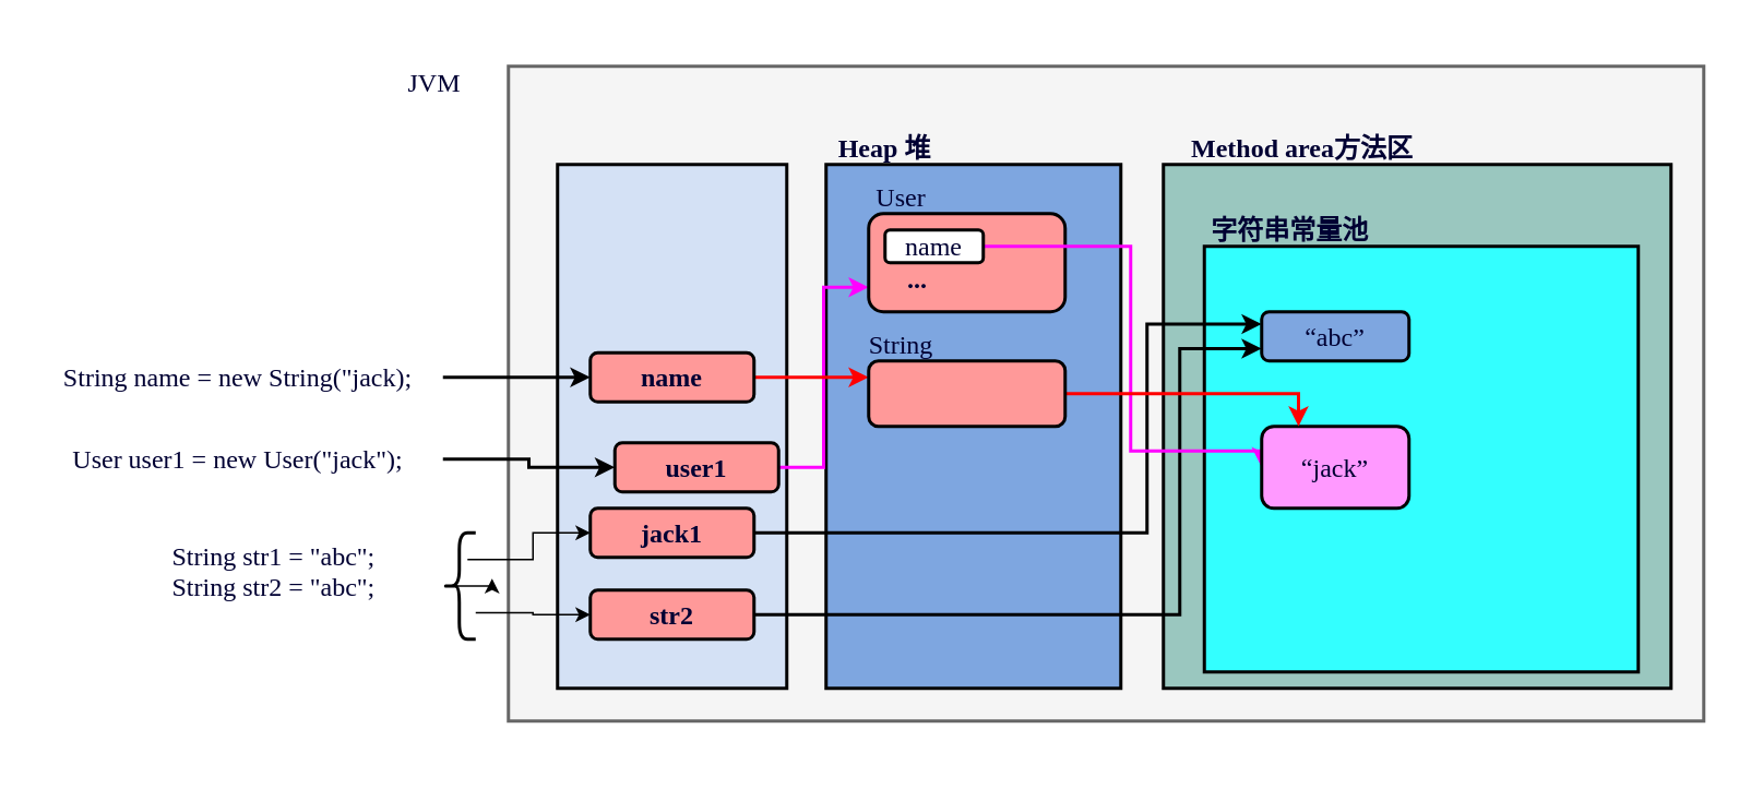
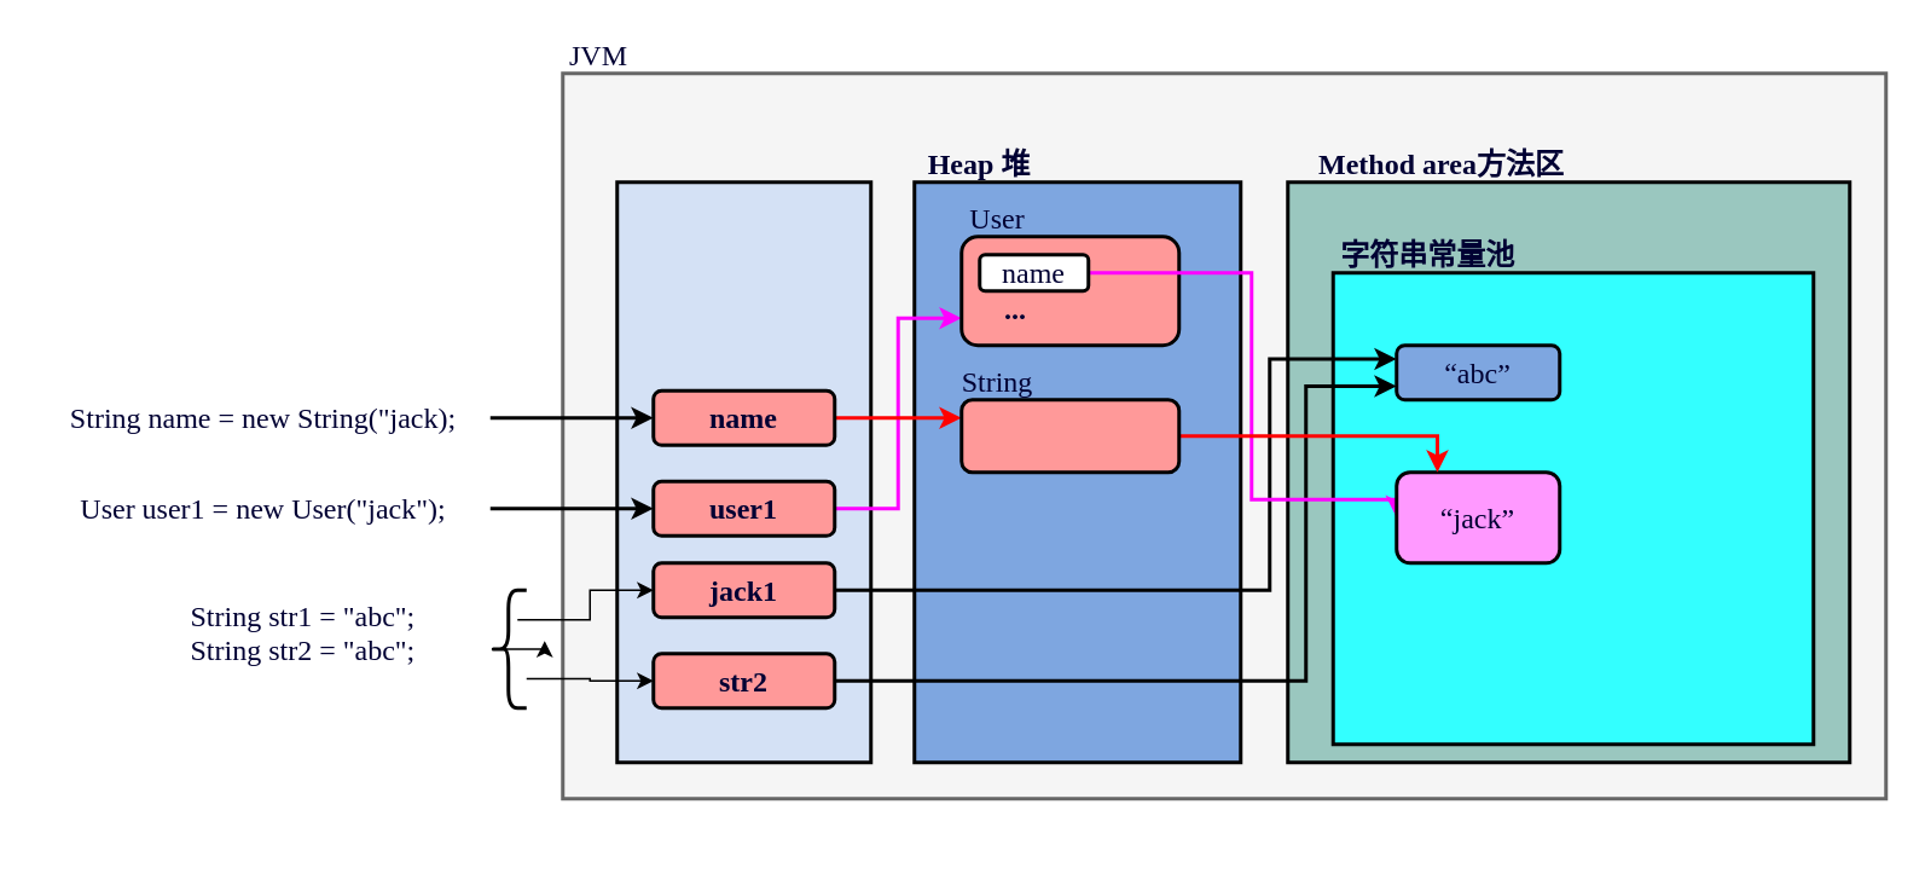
  <mxCell id="0" />
  <mxCell id="1" parent="0" />
  <mxCell id="2" value="" style="rounded=0;whiteSpace=wrap;html=1;fillColor=#f5f5f5;strokeColor=#666666;fontColor=#333333;strokeWidth=2;" vertex="1" parent="1"><mxGeometry x="310" y="40" width="730" height="400" as="geometry" /></mxCell>
  <mxCell id="3" value="" style="rounded=0;whiteSpace=wrap;html=1;strokeWidth=2;fillColor=#D4E1F5;" vertex="1" parent="1"><mxGeometry x="340" y="100" width="140" height="320" as="geometry" /></mxCell>
  <mxCell id="4" value="" style="rounded=0;whiteSpace=wrap;html=1;strokeWidth=2;fillColor=#9AC7BF;" vertex="1" parent="1"><mxGeometry x="710" y="100" width="310" height="320" as="geometry" /></mxCell>
  <mxCell id="5" value="" style="rounded=0;whiteSpace=wrap;html=1;strokeWidth=2;fillColor=#7EA6E0;" vertex="1" parent="1"><mxGeometry x="504" y="100" width="180" height="320" as="geometry" /></mxCell>
  <mxCell id="6" value="&lt;b&gt;Heap 堆&lt;/b&gt;" style="text;html=1;strokeColor=none;fillColor=none;align=center;verticalAlign=middle;whiteSpace=wrap;rounded=0;fontFamily=Comic Sans MS;fontSize=16;fontColor=#000033;" vertex="1" parent="1"><mxGeometry x="490" y="80" width="100" height="20" as="geometry" /></mxCell>
  <mxCell id="7" value="&lt;b&gt;Method area方法区&lt;/b&gt;" style="text;html=1;strokeColor=none;fillColor=none;align=center;verticalAlign=middle;whiteSpace=wrap;rounded=0;fontFamily=Comic Sans MS;fontSize=16;fontColor=#000033;" vertex="1" parent="1"><mxGeometry x="700" y="80" width="190" height="20" as="geometry" /></mxCell>
  <mxCell id="8" value="" style="rounded=0;whiteSpace=wrap;html=1;fontFamily=Comic Sans MS;fontSize=16;fontColor=#000033;fillColor=#33FFFF;gradientColor=none;perimeterSpacing=0;sketch=0;shadow=0;glass=0;strokeWidth=2;" vertex="1" parent="1"><mxGeometry x="735" y="150" width="265" height="260" as="geometry" /></mxCell>
  <mxCell id="9" value="字符串常量池" style="text;html=1;strokeColor=none;fillColor=none;align=center;verticalAlign=middle;whiteSpace=wrap;rounded=0;shadow=0;glass=0;sketch=0;fontFamily=Comic Sans MS;fontSize=16;fontColor=#000033;fontStyle=1" vertex="1" parent="1"><mxGeometry x="735" y="130" width="105" height="20" as="geometry" /></mxCell>
  <mxCell id="10" style="edgeStyle=orthogonalEdgeStyle;rounded=0;orthogonalLoop=1;jettySize=auto;html=1;exitX=1;exitY=0.5;exitDx=0;exitDy=0;entryX=0;entryY=0.25;entryDx=0;entryDy=0;fontFamily=Comic Sans MS;fontSize=16;fontColor=#000033;strokeWidth=2;" edge="1" parent="1" source="11" target="12"><mxGeometry relative="1" as="geometry"><Array as="points"><mxPoint x="700" y="325" /><mxPoint x="700" y="198" /></Array></mxGeometry></mxCell>
  <mxCell id="11" value="&lt;span&gt;jack1&lt;/span&gt;" style="rounded=1;whiteSpace=wrap;html=1;shadow=0;glass=0;sketch=0;fontFamily=Comic Sans MS;fontSize=16;fontColor=#000033;strokeWidth=2;fillColor=#FF9999;gradientColor=none;fontStyle=1" vertex="1" parent="1"><mxGeometry x="360" y="310" width="100" height="30" as="geometry" /></mxCell>
  <mxCell id="12" value="“abc”" style="rounded=1;whiteSpace=wrap;html=1;shadow=0;glass=0;sketch=0;fontFamily=Comic Sans MS;fontSize=16;fontColor=#000033;strokeWidth=2;fillColor=#7ea6e0;" vertex="1" parent="1"><mxGeometry x="770" y="190" width="90" height="30" as="geometry" /></mxCell>
  <mxCell id="13" style="edgeStyle=orthogonalEdgeStyle;rounded=0;orthogonalLoop=1;jettySize=auto;html=1;entryX=0;entryY=0.75;entryDx=0;entryDy=0;fontFamily=Comic Sans MS;fontSize=16;fontColor=#000033;strokeWidth=2;" edge="1" parent="1" source="14" target="12"><mxGeometry relative="1" as="geometry"><Array as="points"><mxPoint x="720" y="375" /><mxPoint x="720" y="213" /></Array></mxGeometry></mxCell>
  <mxCell id="14" value="&lt;span&gt;str2&lt;/span&gt;" style="rounded=1;whiteSpace=wrap;html=1;shadow=0;glass=0;sketch=0;fontFamily=Comic Sans MS;fontSize=16;fontColor=#000033;strokeWidth=2;fillColor=#FF9999;gradientColor=none;fontStyle=1" vertex="1" parent="1"><mxGeometry x="360" y="360" width="100" height="30" as="geometry" /></mxCell>
  <mxCell id="15" style="edgeStyle=orthogonalEdgeStyle;rounded=0;orthogonalLoop=1;jettySize=auto;html=1;exitX=0.1;exitY=0.5;exitDx=0;exitDy=0;exitPerimeter=0;fontFamily=Comic Sans MS;fontSize=16;fontColor=#000033;" edge="1" parent="1" source="18"><mxGeometry relative="1" as="geometry"><mxPoint x="300" y="353" as="targetPoint" /></mxGeometry></mxCell>
  <mxCell id="16" style="edgeStyle=orthogonalEdgeStyle;rounded=0;orthogonalLoop=1;jettySize=auto;html=1;exitX=1;exitY=0.75;exitDx=0;exitDy=0;entryX=0;entryY=0.5;entryDx=0;entryDy=0;fontFamily=Comic Sans MS;fontSize=16;fontColor=#000033;" edge="1" parent="1" source="18" target="14"><mxGeometry relative="1" as="geometry" /></mxCell>
  <mxCell id="17" style="edgeStyle=orthogonalEdgeStyle;rounded=0;orthogonalLoop=1;jettySize=auto;html=1;exitX=0.75;exitY=0.25;exitDx=0;exitDy=0;exitPerimeter=0;entryX=0;entryY=0.5;entryDx=0;entryDy=0;fontFamily=Comic Sans MS;fontSize=16;fontColor=#000033;entryPerimeter=0;" edge="1" parent="1" source="18" target="11"><mxGeometry relative="1" as="geometry" /></mxCell>
  <mxCell id="18" value="" style="shape=curlyBracket;whiteSpace=wrap;html=1;rounded=1;shadow=0;glass=0;sketch=0;fontFamily=Comic Sans MS;fontSize=16;fontColor=#000033;strokeWidth=2;fillColor=#FF9999;" vertex="1" parent="1"><mxGeometry y="325" width="20" height="65" as="geometry" x="270" /></mxCell>
  <mxCell id="19" value="String str1 = &quot;abc&quot;;&lt;br&gt;String str2 = &quot;abc&quot;;" style="text;html=1;strokeColor=none;fillColor=none;spacing=5;spacingTop=-20;whiteSpace=wrap;overflow=hidden;rounded=0;shadow=0;glass=0;sketch=0;fontFamily=Comic Sans MS;fontSize=16;fontColor=#000033;" vertex="1" parent="1"><mxGeometry x="100" y="340" width="190" height="120" as="geometry" /></mxCell>
  <mxCell id="20" style="edgeStyle=orthogonalEdgeStyle;rounded=0;orthogonalLoop=1;jettySize=auto;html=1;exitX=1;exitY=0.5;exitDx=0;exitDy=0;entryX=0;entryY=0.75;entryDx=0;entryDy=0;fontFamily=Comic Sans MS;fontSize=16;fontColor=#000033;strokeWidth=2;strokeColor=#FF00FF;" edge="1" parent="1" source="21" target="22"><mxGeometry relative="1" as="geometry" /></mxCell>
- <mxCell id="21" value="&lt;span&gt;user1&lt;/span&gt;" style="rounded=1;whiteSpace=wrap;html=1;shadow=0;glass=0;sketch=0;fontFamily=Comic Sans MS;fontSize=16;fontColor=#000033;strokeWidth=2;fillColor=#FF9999;gradientColor=none;fontStyle=1" vertex="1" parent="1"><mxGeometry x="375" y="270" width="100" height="30" as="geometry" /></mxCell>
+ <mxCell id="21" value="&lt;span&gt;user1&lt;/span&gt;" style="rounded=1;whiteSpace=wrap;html=1;shadow=0;glass=0;sketch=0;fontFamily=Comic Sans MS;fontSize=16;fontColor=#000033;strokeWidth=2;fillColor=#FF9999;gradientColor=none;fontStyle=1" vertex="1" parent="1"><mxGeometry x="360" y="265" width="100" height="30" as="geometry" /></mxCell>
  <mxCell id="22" value="" style="rounded=1;whiteSpace=wrap;html=1;shadow=0;glass=0;sketch=0;fontFamily=Comic Sans MS;fontSize=16;fontColor=#000033;strokeWidth=2;fillColor=#FF9999;" vertex="1" parent="1"><mxGeometry x="530" y="130" width="120" height="60" as="geometry" /></mxCell>
  <mxCell id="23" value="User" style="text;html=1;strokeColor=none;fillColor=none;align=center;verticalAlign=middle;whiteSpace=wrap;rounded=0;shadow=0;glass=0;sketch=0;fontFamily=Comic Sans MS;fontSize=16;fontColor=#000033;" vertex="1" parent="1"><mxGeometry x="530" y="110" width="40" height="20" as="geometry" /></mxCell>
  <mxCell id="24" style="edgeStyle=orthogonalEdgeStyle;rounded=0;orthogonalLoop=1;jettySize=auto;html=1;exitX=1;exitY=0.5;exitDx=0;exitDy=0;entryX=0;entryY=0.5;entryDx=0;entryDy=0;fontFamily=Comic Sans MS;fontSize=16;fontColor=#000033;strokeWidth=2;strokeColor=#FF00FF;" edge="1" parent="1" source="25" target="26"><mxGeometry relative="1" as="geometry"><Array as="points"><mxPoint x="690" y="150" /><mxPoint x="690" y="275" /></Array></mxGeometry></mxCell>
  <mxCell id="25" value="name" style="rounded=1;whiteSpace=wrap;html=1;shadow=0;glass=0;sketch=0;fontFamily=Comic Sans MS;fontSize=16;fontColor=#000033;strokeWidth=2;fillColor=#FFFFFF;" vertex="1" parent="1"><mxGeometry x="540" y="140" width="60" height="20" as="geometry" /></mxCell>
  <mxCell id="26" value="“jack”" style="rounded=1;whiteSpace=wrap;html=1;shadow=0;glass=0;sketch=0;fontFamily=Comic Sans MS;fontSize=16;fontColor=#000033;strokeWidth=2;fillColor=#FF99FF;" vertex="1" parent="1"><mxGeometry x="770" y="260" width="90" height="50" as="geometry" /></mxCell>
  <mxCell id="27" value="&lt;b&gt;...&lt;/b&gt;" style="text;html=1;strokeColor=none;fillColor=none;align=center;verticalAlign=middle;whiteSpace=wrap;rounded=0;shadow=0;glass=0;sketch=0;fontFamily=Comic Sans MS;fontSize=16;fontColor=#000033;" vertex="1" parent="1"><mxGeometry x="540" y="160" width="40" height="20" as="geometry" /></mxCell>
  <mxCell id="28" style="edgeStyle=orthogonalEdgeStyle;rounded=0;orthogonalLoop=1;jettySize=auto;html=1;exitX=1;exitY=0.5;exitDx=0;exitDy=0;entryX=0;entryY=0.5;entryDx=0;entryDy=0;fontFamily=Comic Sans MS;fontSize=16;fontColor=#000033;strokeWidth=2;" edge="1" parent="1" source="29" target="21"><mxGeometry relative="1" as="geometry" /></mxCell>
  <mxCell id="29" value="User user1 = new User(&quot;jack&quot;);" style="text;html=1;strokeColor=none;fillColor=none;align=center;verticalAlign=middle;whiteSpace=wrap;rounded=0;shadow=0;glass=0;sketch=0;fontFamily=Comic Sans MS;fontSize=16;fontColor=#000033;" vertex="1" parent="1"><mxGeometry x="20" y="270" width="250" height="20" as="geometry" /></mxCell>
  <mxCell id="30" style="edgeStyle=orthogonalEdgeStyle;rounded=0;orthogonalLoop=1;jettySize=auto;html=1;exitX=1;exitY=0.5;exitDx=0;exitDy=0;entryX=0;entryY=0.5;entryDx=0;entryDy=0;fontFamily=Comic Sans MS;fontSize=16;fontColor=#000033;strokeWidth=2;" edge="1" parent="1" source="31" target="33"><mxGeometry relative="1" as="geometry" /></mxCell>
  <mxCell id="31" value="String name = new String(&quot;jack);" style="text;html=1;strokeColor=none;fillColor=none;align=center;verticalAlign=middle;whiteSpace=wrap;rounded=0;shadow=0;glass=0;sketch=0;fontFamily=Comic Sans MS;fontSize=16;fontColor=#000033;" vertex="1" parent="1"><mxGeometry x="20" y="220" width="250" height="20" as="geometry" /></mxCell>
  <mxCell id="32" style="edgeStyle=orthogonalEdgeStyle;rounded=0;orthogonalLoop=1;jettySize=auto;html=1;exitX=1;exitY=0.5;exitDx=0;exitDy=0;entryX=0;entryY=0.25;entryDx=0;entryDy=0;fontFamily=Comic Sans MS;fontSize=16;fontColor=#000033;strokeWidth=2;fillColor=#FF0000;strokeColor=#FF0000;" edge="1" parent="1" source="33" target="35"><mxGeometry relative="1" as="geometry" /></mxCell>
  <mxCell id="33" value="&lt;span&gt;name&lt;/span&gt;" style="rounded=1;whiteSpace=wrap;html=1;shadow=0;glass=0;sketch=0;fontFamily=Comic Sans MS;fontSize=16;fontColor=#000033;strokeWidth=2;fillColor=#FF9999;gradientColor=none;fontStyle=1" vertex="1" parent="1"><mxGeometry x="360" y="215" width="100" height="30" as="geometry" /></mxCell>
  <mxCell id="34" style="edgeStyle=orthogonalEdgeStyle;rounded=0;orthogonalLoop=1;jettySize=auto;html=1;exitX=1;exitY=0.5;exitDx=0;exitDy=0;entryX=0.25;entryY=0;entryDx=0;entryDy=0;fontFamily=Comic Sans MS;fontSize=16;fontColor=#000033;strokeWidth=2;strokeColor=#FF0000;" edge="1" parent="1" source="35" target="26"><mxGeometry relative="1" as="geometry" /></mxCell>
  <mxCell id="35" value="" style="rounded=1;whiteSpace=wrap;html=1;shadow=0;glass=0;sketch=0;fontFamily=Comic Sans MS;fontSize=16;fontColor=#000033;strokeWidth=2;fillColor=#FF9999;" vertex="1" parent="1"><mxGeometry x="530" y="220" width="120" height="40" as="geometry" /></mxCell>
  <mxCell id="36" value="String" style="text;html=1;strokeColor=none;fillColor=none;align=center;verticalAlign=middle;whiteSpace=wrap;rounded=0;shadow=0;glass=0;sketch=0;fontFamily=Comic Sans MS;fontSize=16;fontColor=#000033;" vertex="1" parent="1"><mxGeometry x="530" y="200" width="40" height="20" as="geometry" /></mxCell>
- <mxCell id="37" value="JVM" style="text;html=1;strokeColor=none;fillColor=none;align=center;verticalAlign=middle;whiteSpace=wrap;rounded=0;shadow=0;glass=0;sketch=0;fontFamily=Comic Sans MS;fontSize=16;fontColor=#000033;" vertex="1" parent="1"><mxGeometry x="245" y="40" width="40" height="20" as="geometry" /></mxCell>
+ <mxCell id="37" value="JVM" style="text;html=1;strokeColor=none;fillColor=none;align=center;verticalAlign=middle;whiteSpace=wrap;rounded=0;shadow=0;glass=0;sketch=0;fontFamily=Comic Sans MS;fontSize=16;fontColor=#000033;" vertex="1" parent="1"><mxGeometry x="310" y="20" width="40" height="20" as="geometry" /></mxCell>
